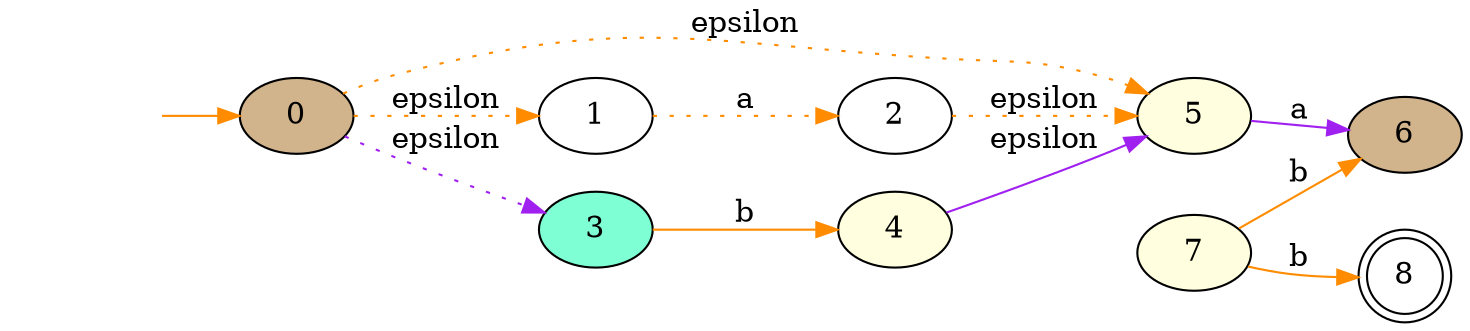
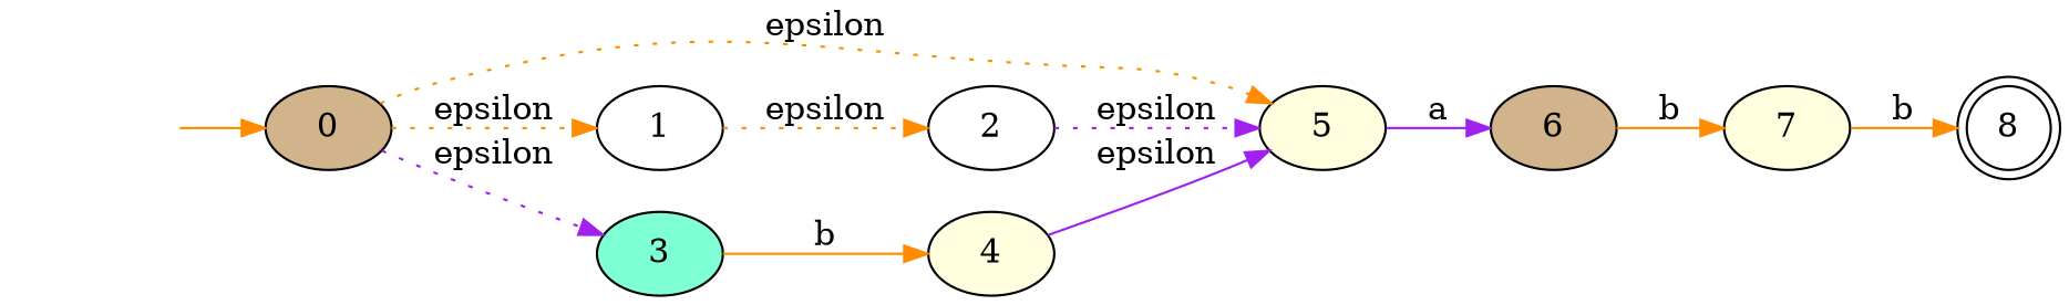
  digraph {
    rankdir=LR
    node [style=filled fillcolor=lightyellow]
    edge [color=darkorange style=solid]
    fake0 [style=invisible fillcolor=""]
    0 [fillcolor=tan root=true]
    5
    1 [fillcolor=white]
    3 [fillcolor=aquamarine]
    6 [fillcolor=tan]
    7
    8 [fillcolor=white shape=doublecircle]
    4
    2 [fillcolor=white]
    fake0 -> 0
    0 -> 5 [label=epsilon style=dotted]
    0 -> 1 [label=epsilon style=dotted]
    0 -> 3 [color=purple label=epsilon style=dotted]
    5 -> 6 [color=purple label=a]
-   1 -> 2 [label=a style=dotted]
+   1 -> 2 [label=epsilon style=dotted]
    3 -> 4 [label=b]
-   7 -> 6 [label=b]
+   6 -> 7 [label=b]
    7 -> 8 [label=b]
    4 -> 5 [color=purple label=epsilon]
-   2 -> 5 [label=epsilon style=dotted]
+   2 -> 5 [color=purple label=epsilon style=dotted]
  }
